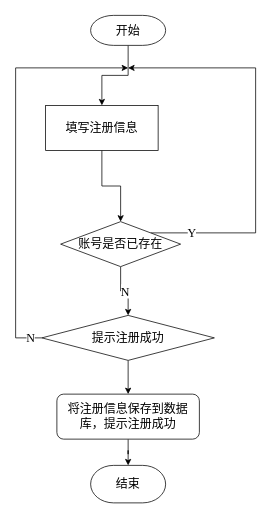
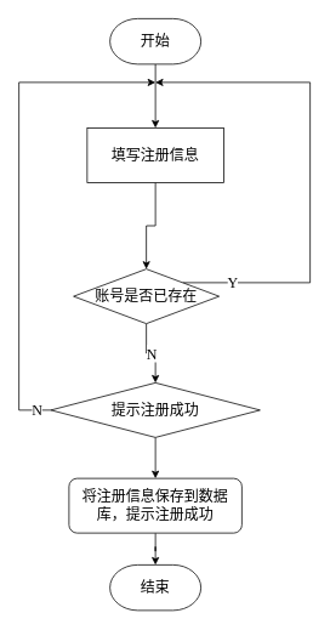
  <mxCell id="0" />
  <mxCell id="1" parent="0" />
  <mxCell id="2" style="edgeStyle=orthogonalEdgeStyle;rounded=0;orthogonalLoop=1;jettySize=auto;html=1;fontFamily=宋体;fontSize=16;" edge="1" parent="1" source="3" target="5"><mxGeometry relative="1" as="geometry"><mxPoint x="170" y="140" as="targetPoint" /></mxGeometry></mxCell>
- <mxCell id="3" value="开始" style="strokeWidth=1;html=1;shape=mxgraph.flowchart.terminator;whiteSpace=wrap;fontSize=16;fontFamily=宋体;" vertex="1" parent="1"><mxGeometry x="120" y="20" width="100" height="40" as="geometry" /></mxCell>
+ <mxCell id="3" value="开始" style="strokeWidth=1;html=1;shape=mxgraph.flowchart.terminator;whiteSpace=wrap;fontSize=16;fontFamily=宋体;" vertex="1" parent="1"><mxGeometry x="120" y="20" width="100" height="50" as="geometry" /></mxCell>
  <mxCell id="4" style="edgeStyle=orthogonalEdgeStyle;rounded=0;orthogonalLoop=1;jettySize=auto;html=1;fontFamily=宋体;fontSize=16;" edge="1" parent="1" source="5" target="8"><mxGeometry relative="1" as="geometry" /></mxCell>
- <mxCell id="5" value="填写注册信息" style="rounded=0;whiteSpace=wrap;html=1;fontFamily=宋体;fontSize=16;strokeWidth=1;" vertex="1" parent="1"><mxGeometry x="60" y="140" width="150" height="60" as="geometry" /></mxCell>
+ <mxCell id="5" value="填写注册信息" style="rounded=0;whiteSpace=wrap;html=1;fontFamily=宋体;fontSize=16;strokeWidth=1;" vertex="1" parent="1"><mxGeometry x="95" y="140" width="150" height="60" as="geometry" /></mxCell>
  <mxCell id="6" value="Y" style="edgeStyle=orthogonalEdgeStyle;rounded=0;orthogonalLoop=1;jettySize=auto;html=1;fontFamily=宋体;fontSize=16;" edge="1" parent="1" source="8"><mxGeometry x="-0.792" relative="1" as="geometry"><mxPoint x="170" y="90" as="targetPoint" /><Array as="points"><mxPoint x="340" y="310" /><mxPoint x="340" y="90" /></Array><mxPoint as="offset" /></mxGeometry></mxCell>
  <mxCell id="7" value="N" style="edgeStyle=orthogonalEdgeStyle;rounded=0;orthogonalLoop=1;jettySize=auto;html=1;fontFamily=宋体;fontSize=16;" edge="1" parent="1" source="8" target="11"><mxGeometry relative="1" as="geometry" /></mxCell>
  <mxCell id="8" value="账号是否已存在" style="rhombus;whiteSpace=wrap;html=1;fontFamily=宋体;fontSize=16;strokeWidth=1;" vertex="1" parent="1"><mxGeometry x="80" y="295" width="160" height="60" as="geometry" /></mxCell>
  <mxCell id="9" value="N" style="edgeStyle=orthogonalEdgeStyle;rounded=0;orthogonalLoop=1;jettySize=auto;html=1;fontFamily=宋体;fontSize=16;" edge="1" parent="1" source="11"><mxGeometry x="-0.945" relative="1" as="geometry"><mxPoint x="170" y="90" as="targetPoint" /><Array as="points"><mxPoint x="20" y="450" /><mxPoint x="20" y="90" /></Array><mxPoint as="offset" /></mxGeometry></mxCell>
  <mxCell id="10" value="" style="edgeStyle=orthogonalEdgeStyle;rounded=0;orthogonalLoop=1;jettySize=auto;html=1;fontFamily=宋体;fontSize=16;" edge="1" parent="1" source="11" target="13"><mxGeometry relative="1" as="geometry" /></mxCell>
  <mxCell id="11" value="提示注册成功" style="rhombus;whiteSpace=wrap;html=1;fontFamily=宋体;fontSize=16;strokeWidth=1;" vertex="1" parent="1"><mxGeometry x="55" y="420" width="230" height="60" as="geometry" /></mxCell>
  <mxCell id="12" style="edgeStyle=orthogonalEdgeStyle;rounded=0;orthogonalLoop=1;jettySize=auto;html=1;fontFamily=宋体;fontSize=16;entryX=0.5;entryY=0;entryDx=0;entryDy=0;entryPerimeter=0;" edge="1" parent="1" source="13" target="14"><mxGeometry relative="1" as="geometry"><mxPoint x="170" y="690" as="targetPoint" /></mxGeometry></mxCell>
  <mxCell id="13" value="将注册信息保存到数据库，提示注册成功" style="whiteSpace=wrap;html=1;fontSize=16;fontFamily=宋体;strokeWidth=1;rounded=1;" vertex="1" parent="1"><mxGeometry x="75" y="525" width="190" height="60" as="geometry" /></mxCell>
  <mxCell id="14" value="结束" style="strokeWidth=1;html=1;shape=mxgraph.flowchart.terminator;whiteSpace=wrap;fontSize=16;fontFamily=宋体;" vertex="1" parent="1"><mxGeometry x="120" y="620" width="100" height="50" as="geometry" /></mxCell>
